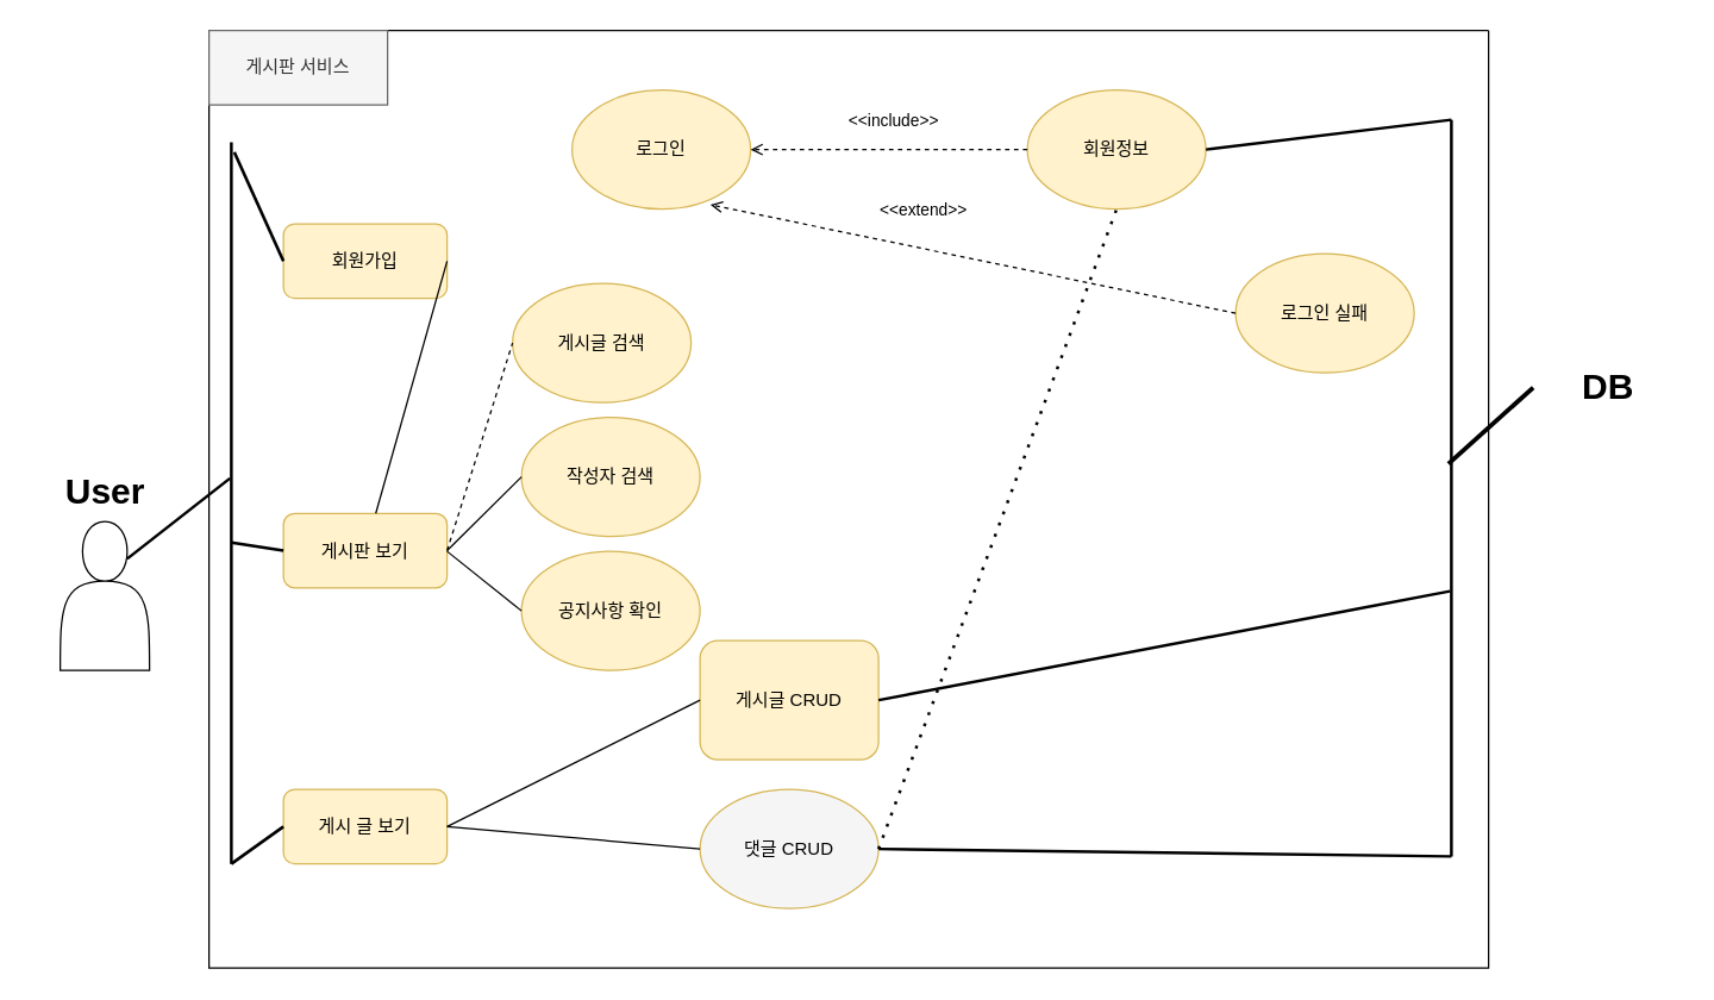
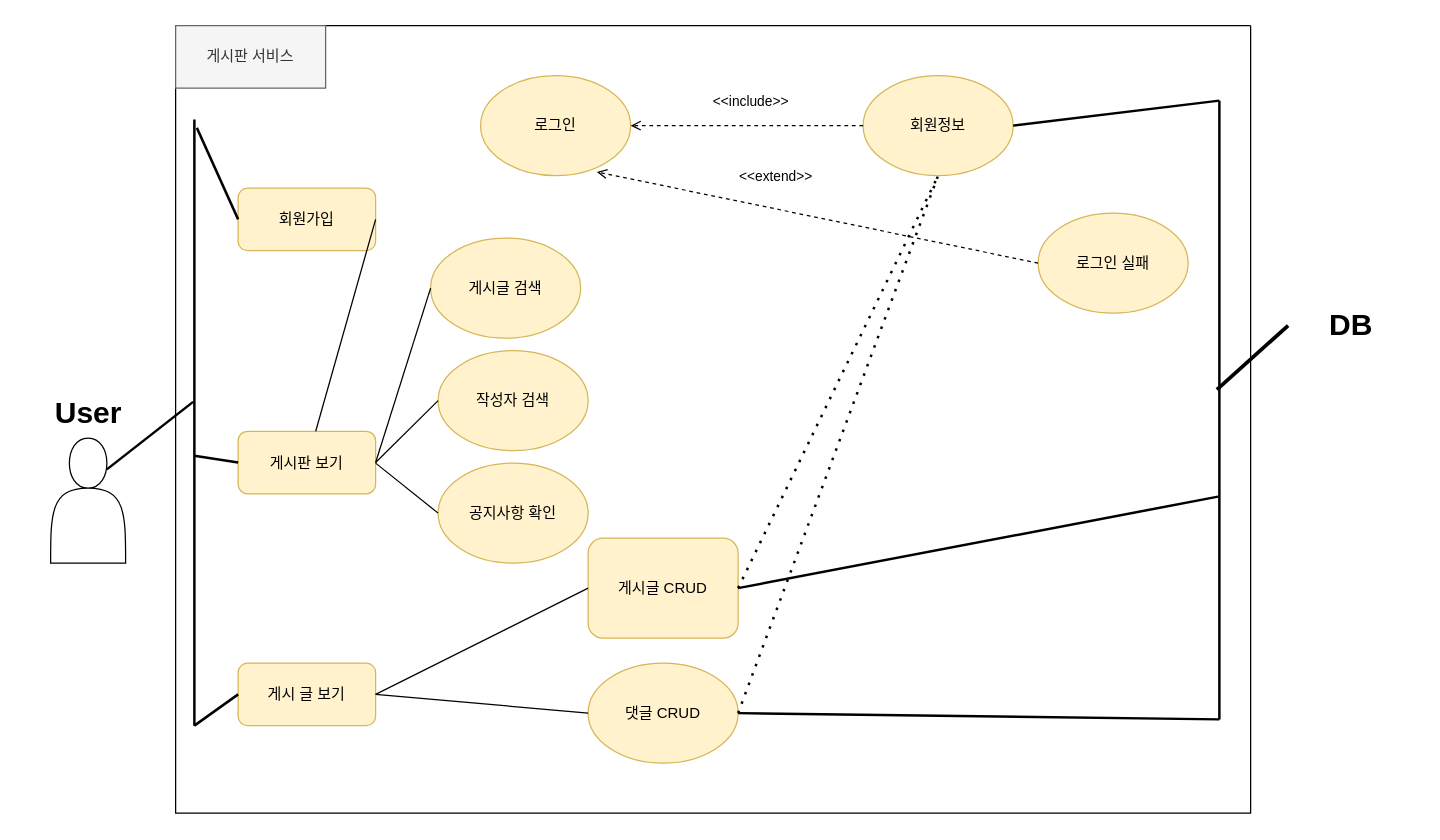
  <mxCell id="0" />
  <mxCell id="1" parent="0" />
  <mxCell id="2" value="" style="shape=actor;whiteSpace=wrap;html=1;rounded=1;" vertex="1" parent="1"><mxGeometry x="40" y="350" width="60" height="100" as="geometry" /></mxCell>
  <mxCell id="3" value="User" style="text;strokeColor=none;fillColor=none;html=1;fontSize=24;fontStyle=1;verticalAlign=middle;align=center;rounded=1;" vertex="1" parent="1"><mxGeometry x="20" y="310" width="100" height="40" as="geometry" /></mxCell>
  <mxCell id="4" value="" style="swimlane;startSize=0;fillColor=none;rounded=1;" vertex="1" parent="1"><mxGeometry x="140" y="20" width="860" height="630" as="geometry"><mxRectangle x="110" y="210" width="50" height="40" as="alternateBounds" /></mxGeometry></mxCell>
  <mxCell id="5" value="게시판 서비스" style="text;html=1;align=center;verticalAlign=middle;whiteSpace=wrap;rounded=0;fillColor=#f5f5f5;fontColor=#333333;strokeColor=#666666;" vertex="1" parent="4"><mxGeometry width="120" height="50" as="geometry" /></mxCell>
  <mxCell id="6" value="회원가입" style="rounded=1;whiteSpace=wrap;html=1;fillColor=#fff2cc;strokeColor=#d6b656;" vertex="1" parent="4"><mxGeometry x="50" y="130" width="110" height="50" as="geometry" /></mxCell>
  <mxCell id="7" value="게시 글 보기" style="rounded=1;whiteSpace=wrap;html=1;fillColor=#fff2cc;strokeColor=#d6b656;" vertex="1" parent="4"><mxGeometry x="50" y="510" width="110" height="50" as="geometry" /></mxCell>
  <mxCell id="8" value="게시판 보기" style="rounded=1;whiteSpace=wrap;html=1;fillColor=#fff2cc;strokeColor=#d6b656;" vertex="1" parent="4"><mxGeometry x="50" y="324.5" width="110" height="50" as="geometry" /></mxCell>
  <mxCell id="9" value="로그인" style="ellipse;whiteSpace=wrap;html=1;fillColor=#fff2cc;strokeColor=#d6b656;" vertex="1" parent="4"><mxGeometry x="244" y="40" width="120" height="80" as="geometry" /></mxCell>
  <mxCell id="10" value="회원정보" style="ellipse;whiteSpace=wrap;html=1;fillColor=#fff2cc;strokeColor=#d6b656;" vertex="1" parent="4"><mxGeometry x="550" y="40" width="120" height="80" as="geometry" /></mxCell>
  <mxCell id="11" value="로그인 실패" style="ellipse;whiteSpace=wrap;html=1;fillColor=#fff2cc;strokeColor=#d6b656;" vertex="1" parent="4"><mxGeometry x="690" y="150" width="120" height="80" as="geometry" /></mxCell>
  <mxCell id="12" value="&amp;lt;&amp;lt;include&amp;gt;&amp;gt;" style="html=1;verticalAlign=bottom;labelBackgroundColor=none;endArrow=open;endFill=0;dashed=1;rounded=0;exitX=0;exitY=0.5;exitDx=0;exitDy=0;entryX=1;entryY=0.5;entryDx=0;entryDy=0;" edge="1" parent="4" source="10" target="9"><mxGeometry x="-0.032" y="-10" width="160" relative="1" as="geometry"><mxPoint x="380" y="79.5" as="sourcePoint" /><mxPoint x="540" y="79.5" as="targetPoint" /><mxPoint as="offset" /></mxGeometry></mxCell>
  <mxCell id="13" value="&amp;lt;&amp;lt;extend&amp;gt;&amp;gt;" style="html=1;verticalAlign=bottom;labelBackgroundColor=none;endArrow=open;endFill=0;dashed=1;rounded=0;entryX=0.775;entryY=0.963;entryDx=0;entryDy=0;entryPerimeter=0;exitX=0;exitY=0.5;exitDx=0;exitDy=0;" edge="1" parent="4" source="11" target="9"><mxGeometry x="0.208" y="-16" width="160" relative="1" as="geometry"><mxPoint x="364" y="189.5" as="sourcePoint" /><mxPoint x="524" y="189.5" as="targetPoint" /><mxPoint as="offset" /></mxGeometry></mxCell>
  <mxCell id="14" value="게시글 검색" style="ellipse;whiteSpace=wrap;html=1;fillColor=#fff2cc;strokeColor=#d6b656;" vertex="1" parent="4"><mxGeometry x="204" y="170" width="120" height="80" as="geometry" /></mxCell>
  <mxCell id="15" value="게시글 CRUD" style="whiteSpace=wrap;html=1;fillColor=#fff2cc;strokeColor=#d6b656;rounded=1;" vertex="1" parent="4"><mxGeometry x="330" y="410" width="120" height="80" as="geometry" /></mxCell>
- <mxCell id="16" value="댓글 CRUD" style="ellipse;whiteSpace=wrap;html=1;fillColor=#f5f5f5;strokeColor=#d6b656;" vertex="1" parent="4"><mxGeometry x="330" y="510" width="120" height="80" as="geometry" /></mxCell>
+ <mxCell id="16" value="댓글 CRUD" style="ellipse;whiteSpace=wrap;html=1;fillColor=#fff2cc;strokeColor=#d6b656;" vertex="1" parent="4"><mxGeometry x="330" y="510" width="120" height="80" as="geometry" /></mxCell>
+ <mxCell id="17" value="" style="endArrow=none;dashed=1;html=1;dashPattern=1 3;strokeWidth=2;rounded=0;entryX=0.5;entryY=1;entryDx=0;entryDy=0;exitX=1;exitY=0.5;exitDx=0;exitDy=0;" edge="1" parent="4" source="15" target="10"><mxGeometry width="50" height="50" relative="1" as="geometry"><mxPoint x="320" y="420" as="sourcePoint" /><mxPoint x="370" y="370" as="targetPoint" /></mxGeometry></mxCell>
  <mxCell id="18" value="" style="endArrow=none;dashed=1;html=1;dashPattern=1 3;strokeWidth=2;rounded=0;entryX=0.5;entryY=1;entryDx=0;entryDy=0;" edge="1" parent="4" target="10"><mxGeometry width="50" height="50" relative="1" as="geometry"><mxPoint x="450" y="550" as="sourcePoint" /><mxPoint x="500" y="500" as="targetPoint" /></mxGeometry></mxCell>
  <mxCell id="19" value="" style="endArrow=none;html=1;rounded=0;exitX=1;exitY=0.5;exitDx=0;exitDy=0;entryX=0;entryY=0.5;entryDx=0;entryDy=0;" edge="1" parent="4" source="7" target="15"><mxGeometry width="50" height="50" relative="1" as="geometry"><mxPoint x="340" y="420" as="sourcePoint" /><mxPoint x="390" y="370" as="targetPoint" /></mxGeometry></mxCell>
  <mxCell id="20" value="" style="endArrow=none;html=1;rounded=0;exitX=1;exitY=0.5;exitDx=0;exitDy=0;entryX=0;entryY=0.5;entryDx=0;entryDy=0;" edge="1" parent="4" source="7" target="16"><mxGeometry width="50" height="50" relative="1" as="geometry"><mxPoint x="170" y="545" as="sourcePoint" /><mxPoint x="340" y="460" as="targetPoint" /></mxGeometry></mxCell>
  <mxCell id="21" value="작성자 검색" style="ellipse;whiteSpace=wrap;html=1;fillColor=#fff2cc;strokeColor=#d6b656;" vertex="1" parent="4"><mxGeometry x="210" y="260" width="120" height="80" as="geometry" /></mxCell>
  <mxCell id="22" value="" style="endArrow=none;html=1;rounded=0;exitX=1;exitY=0.5;exitDx=0;exitDy=0;entryX=0;entryY=0.5;entryDx=0;entryDy=0;" edge="1" parent="4" source="8" target="21"><mxGeometry width="50" height="50" relative="1" as="geometry"><mxPoint x="170" y="545" as="sourcePoint" /><mxPoint x="340" y="460" as="targetPoint" /></mxGeometry></mxCell>
- <mxCell id="23" value="" style="endArrow=none;html=1;rounded=0;exitX=1;exitY=0.5;exitDx=0;exitDy=0;entryX=0;entryY=0.5;entryDx=0;entryDy=0;dashed=1;" edge="1" parent="4" source="8" target="14"><mxGeometry width="50" height="50" relative="1" as="geometry"><mxPoint x="170" y="360" as="sourcePoint" /><mxPoint x="214" y="375" as="targetPoint" /></mxGeometry></mxCell>
+ <mxCell id="23" value="" style="endArrow=none;html=1;rounded=0;exitX=1;exitY=0.5;exitDx=0;exitDy=0;entryX=0;entryY=0.5;entryDx=0;entryDy=0;" edge="1" parent="4" source="8" target="14"><mxGeometry width="50" height="50" relative="1" as="geometry"><mxPoint x="170" y="360" as="sourcePoint" /><mxPoint x="214" y="375" as="targetPoint" /></mxGeometry></mxCell>
  <mxCell id="24" value="" style="endArrow=none;html=1;rounded=0;exitX=1;exitY=0.5;exitDx=0;exitDy=0;" edge="1" parent="4" source="6" target="8"><mxGeometry width="50" height="50" relative="1" as="geometry"><mxPoint x="170" y="360" as="sourcePoint" /><mxPoint x="214" y="270" as="targetPoint" /></mxGeometry></mxCell>
  <mxCell id="25" value="" style="line;strokeWidth=2;direction=south;html=1;fillColor=none;" vertex="1" parent="4"><mxGeometry x="830" y="60" width="10" height="495" as="geometry" /></mxCell>
  <mxCell id="26" value="" style="endArrow=none;html=1;rounded=0;strokeWidth=2;entryX=1;entryY=0.5;entryDx=0;entryDy=0;exitX=0;exitY=0.5;exitDx=0;exitDy=0;exitPerimeter=0;" edge="1" parent="4" source="25" target="10"><mxGeometry width="50" height="50" relative="1" as="geometry"><mxPoint x="340" y="420" as="sourcePoint" /><mxPoint x="390" y="370" as="targetPoint" /></mxGeometry></mxCell>
  <mxCell id="27" value="" style="endArrow=none;html=1;rounded=0;strokeWidth=2;entryX=1;entryY=0.5;entryDx=0;entryDy=0;exitX=0.64;exitY=0.6;exitDx=0;exitDy=0;exitPerimeter=0;" edge="1" parent="4" source="25" target="15"><mxGeometry width="50" height="50" relative="1" as="geometry"><mxPoint x="845" y="70" as="sourcePoint" /><mxPoint x="680" y="90" as="targetPoint" /></mxGeometry></mxCell>
  <mxCell id="28" value="" style="endArrow=none;html=1;rounded=0;strokeWidth=2;entryX=1;entryY=0.5;entryDx=0;entryDy=0;exitX=1;exitY=0.5;exitDx=0;exitDy=0;exitPerimeter=0;" edge="1" parent="4" source="25" target="16"><mxGeometry width="50" height="50" relative="1" as="geometry"><mxPoint x="844" y="387" as="sourcePoint" /><mxPoint x="460" y="460" as="targetPoint" /></mxGeometry></mxCell>
  <mxCell id="29" value="" style="line;strokeWidth=2;direction=south;html=1;fillColor=none;" vertex="1" parent="4"><mxGeometry x="10" y="75" width="10" height="485" as="geometry" /></mxCell>
  <mxCell id="30" value="" style="endArrow=none;html=1;rounded=0;strokeWidth=2;entryX=1;entryY=0.5;entryDx=0;entryDy=0;entryPerimeter=0;exitX=0;exitY=0.5;exitDx=0;exitDy=0;" edge="1" parent="4" source="7" target="29"><mxGeometry width="50" height="50" relative="1" as="geometry"><mxPoint x="340" y="420" as="sourcePoint" /><mxPoint x="390" y="370" as="targetPoint" /></mxGeometry></mxCell>
  <mxCell id="31" value="" style="endArrow=none;html=1;rounded=0;strokeWidth=2;entryX=0;entryY=0.5;entryDx=0;entryDy=0;exitX=0.014;exitY=0.3;exitDx=0;exitDy=0;exitPerimeter=0;" edge="1" parent="4" source="29" target="6"><mxGeometry width="50" height="50" relative="1" as="geometry"><mxPoint x="340" y="420" as="sourcePoint" /><mxPoint x="390" y="370" as="targetPoint" /></mxGeometry></mxCell>
  <mxCell id="32" value="" style="endArrow=none;html=1;rounded=0;strokeWidth=2;entryX=0;entryY=0.5;entryDx=0;entryDy=0;exitX=0.555;exitY=0.5;exitDx=0;exitDy=0;exitPerimeter=0;" edge="1" parent="4" source="29" target="8"><mxGeometry width="50" height="50" relative="1" as="geometry"><mxPoint x="27" y="92" as="sourcePoint" /><mxPoint x="60" y="165" as="targetPoint" /></mxGeometry></mxCell>
  <mxCell id="33" value="공지사항 확인" style="ellipse;whiteSpace=wrap;html=1;fillColor=#fff2cc;strokeColor=#d6b656;" vertex="1" parent="4"><mxGeometry x="210" y="350" width="120" height="80" as="geometry" /></mxCell>
  <mxCell id="34" value="DB" style="text;strokeColor=none;fillColor=none;html=1;fontSize=24;fontStyle=1;verticalAlign=middle;align=center;rounded=1;" vertex="1" parent="1"><mxGeometry x="1030" y="240" width="100" height="40" as="geometry" /></mxCell>
  <mxCell id="35" value="" style="endArrow=none;html=1;rounded=0;entryX=0.467;entryY=0.7;entryDx=0;entryDy=0;entryPerimeter=0;exitX=0;exitY=0.5;exitDx=0;exitDy=0;strokeWidth=3;" edge="1" parent="1" source="34" target="25"><mxGeometry width="50" height="50" relative="1" as="geometry"><mxPoint x="480" y="440" as="sourcePoint" /><mxPoint x="530" y="390" as="targetPoint" /></mxGeometry></mxCell>
  <mxCell id="36" value="" style="endArrow=none;html=1;rounded=0;strokeWidth=2;exitX=0.466;exitY=0.6;exitDx=0;exitDy=0;exitPerimeter=0;entryX=0.75;entryY=0.25;entryDx=0;entryDy=0;entryPerimeter=0;" edge="1" parent="1" source="29" target="2"><mxGeometry width="50" height="50" relative="1" as="geometry"><mxPoint x="165" y="374" as="sourcePoint" /><mxPoint x="200" y="380" as="targetPoint" /></mxGeometry></mxCell>
  <mxCell id="37" value="" style="endArrow=none;html=1;rounded=0;entryX=0;entryY=0.5;entryDx=0;entryDy=0;" edge="1" parent="1" target="33"><mxGeometry width="50" height="50" relative="1" as="geometry"><mxPoint x="300" y="370" as="sourcePoint" /><mxPoint x="360" y="330" as="targetPoint" /></mxGeometry></mxCell>
